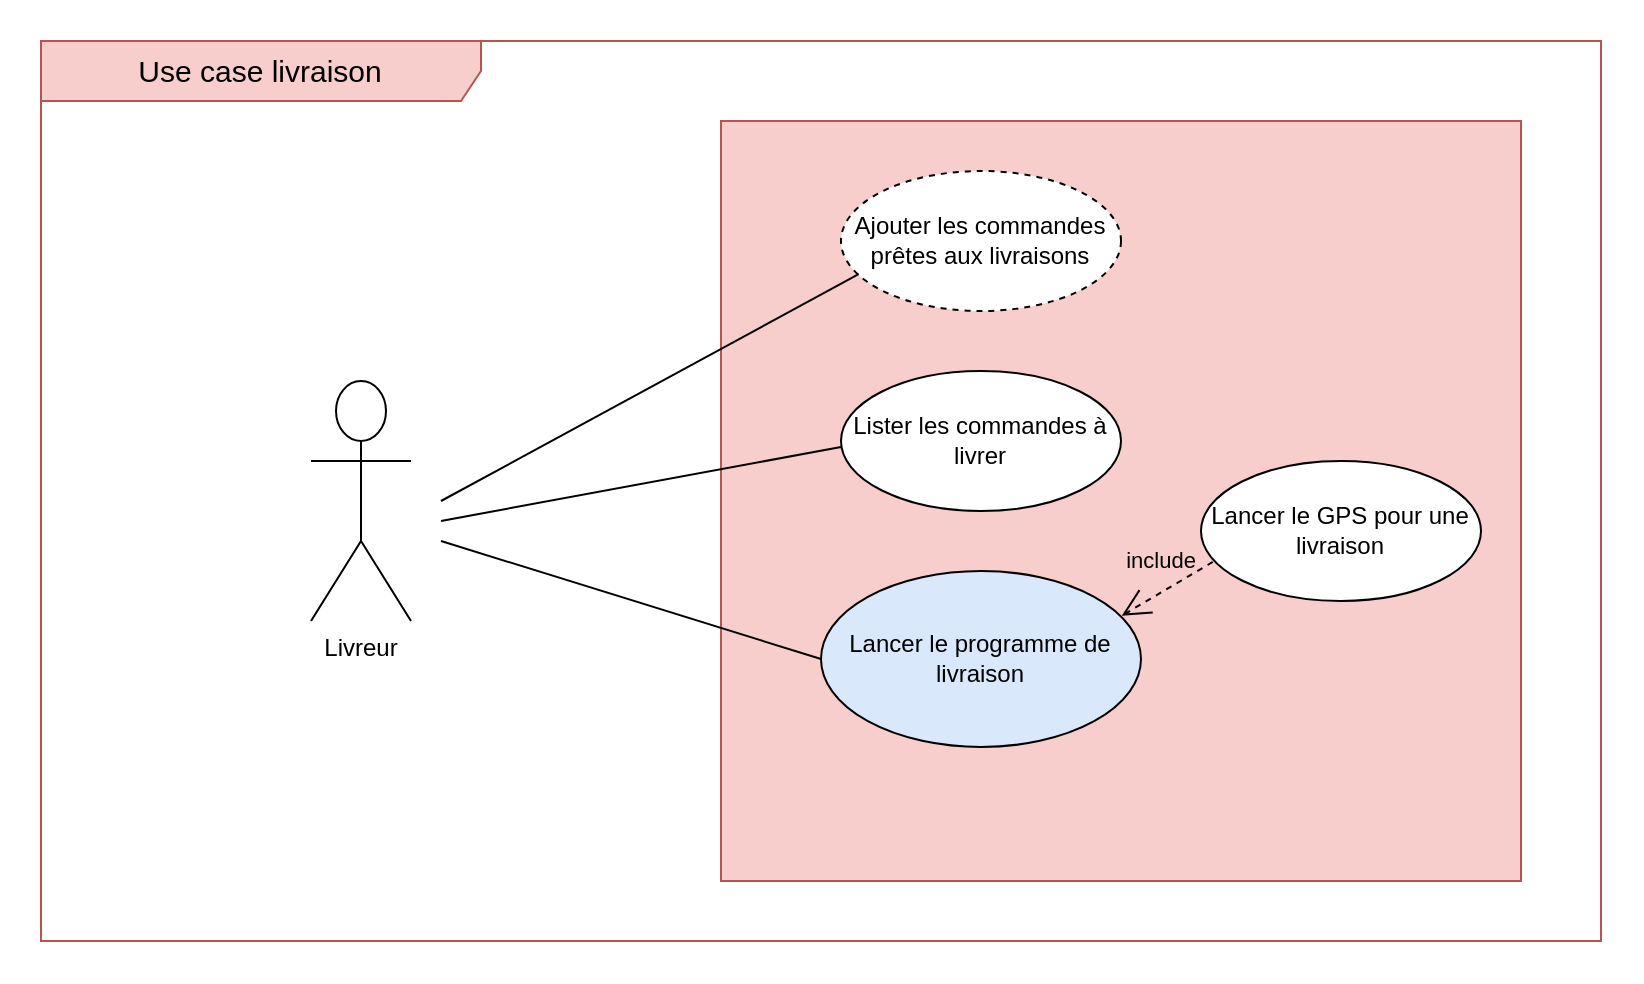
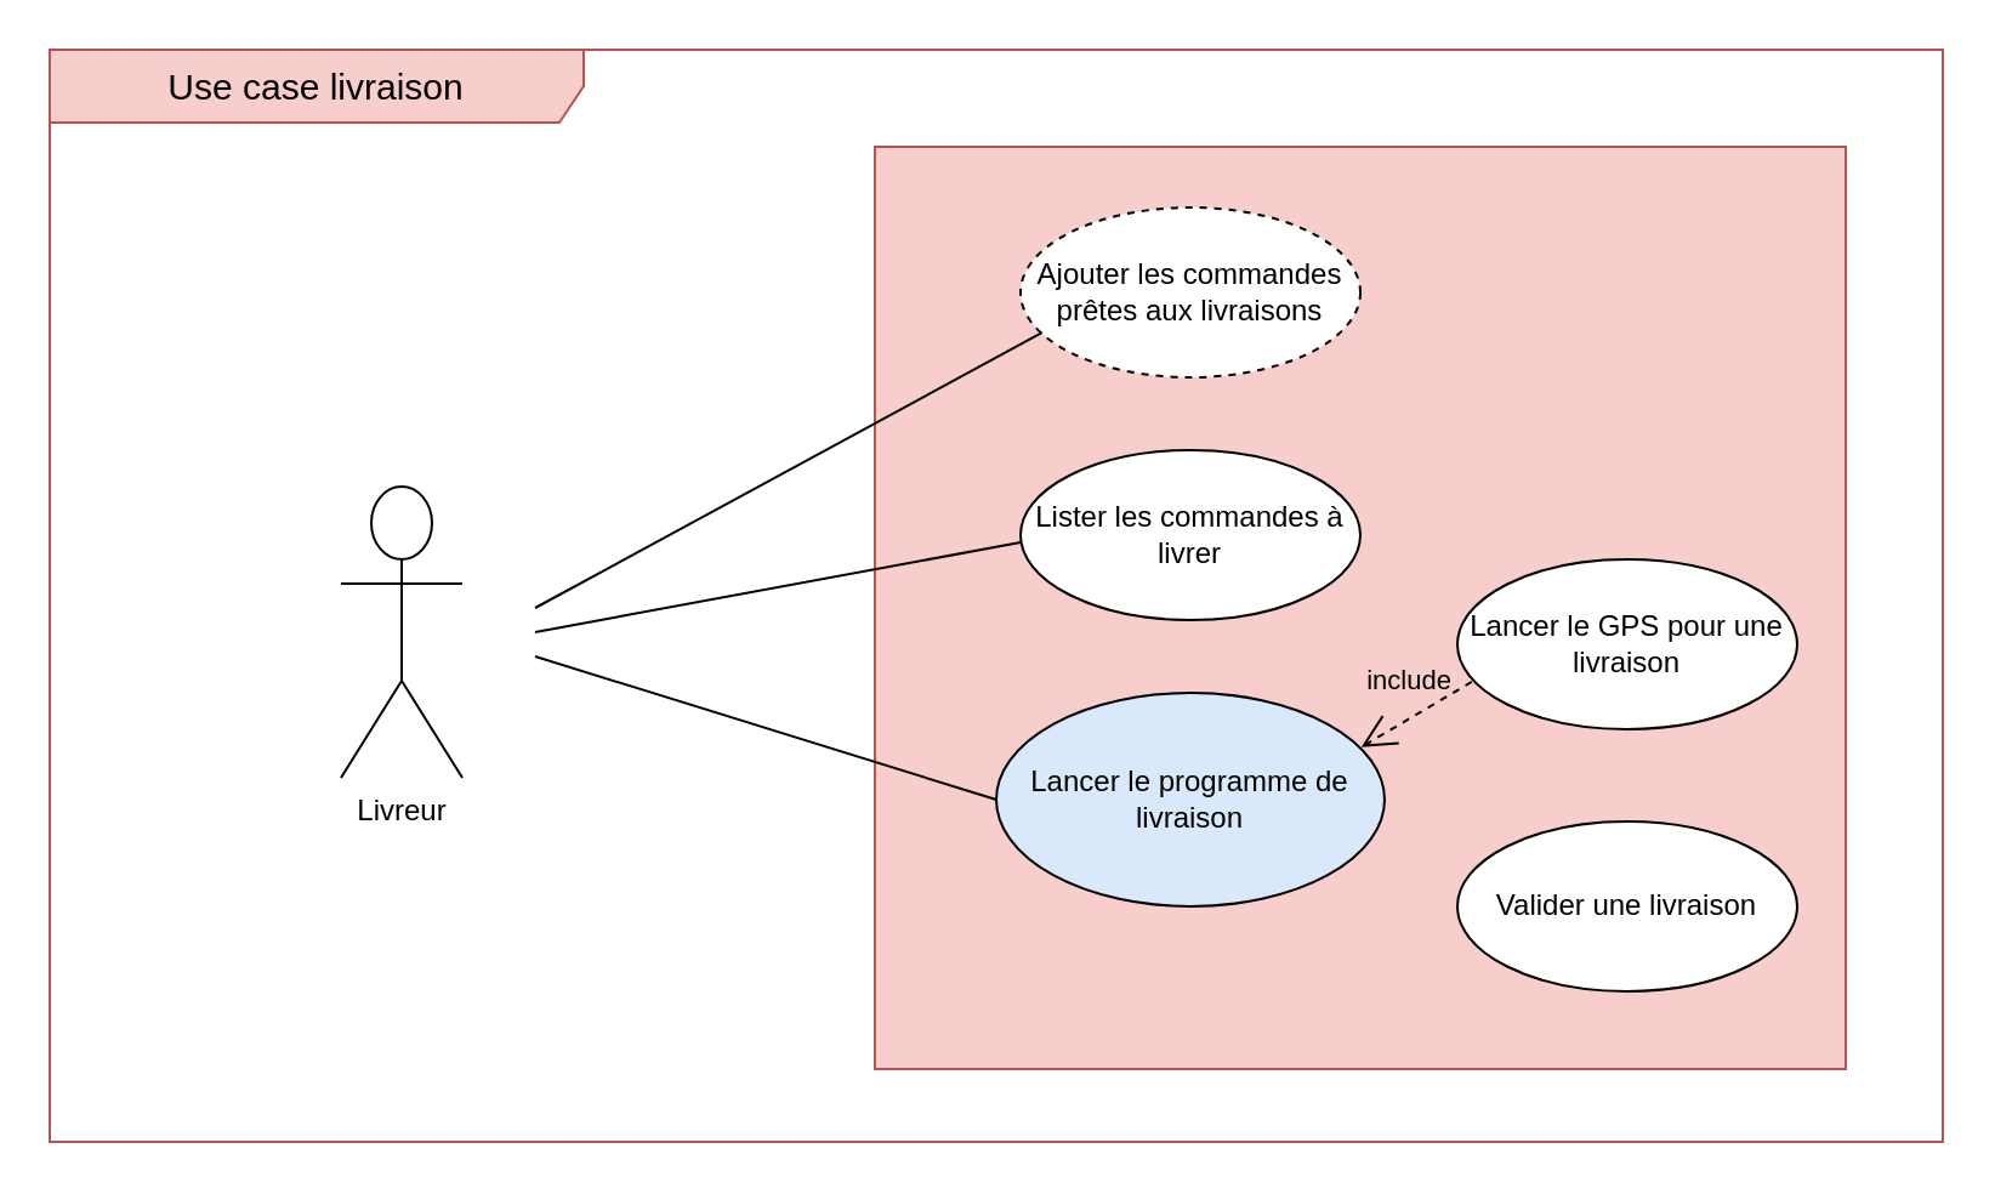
  <mxCell id="0" />
  <mxCell id="1" parent="0" />
  <mxCell id="2" value="&lt;font style=&quot;font-size: 15px&quot;&gt;Use case livraison&lt;/font&gt;" style="shape=umlFrame;whiteSpace=wrap;html=1;fillColor=#f8cecc;strokeColor=#b85450;width=220;height=30;" vertex="1" parent="1"><mxGeometry x="20" y="20" width="780" height="450" as="geometry" /></mxCell>
  <mxCell id="3" value="" style="rounded=0;whiteSpace=wrap;html=1;fillColor=#f8cecc;strokeColor=#b85450;" vertex="1" parent="1"><mxGeometry x="360" y="60" width="400" height="380" as="geometry" /></mxCell>
- <mxCell id="4" value="Livreur" style="shape=umlActor;verticalLabelPosition=bottom;labelBackgroundColor=#ffffff;verticalAlign=top;html=1;outlineConnect=0;" vertex="1" parent="1"><mxGeometry x="155" y="190" width="50" height="120" as="geometry" /></mxCell>
+ <mxCell id="4" value="Livreur" style="shape=umlActor;verticalLabelPosition=bottom;labelBackgroundColor=#ffffff;verticalAlign=top;html=1;outlineConnect=0;" vertex="1" parent="1"><mxGeometry x="140" y="200" width="50" height="120" as="geometry" /></mxCell>
  <mxCell id="5" value="Ajouter les commandes prêtes aux livraisons" style="ellipse;whiteSpace=wrap;html=1;dashed=1;" vertex="1" parent="1"><mxGeometry x="420" y="85" width="140" height="70" as="geometry" /></mxCell>
  <mxCell id="6" value="Lancer le programme de livraison" style="ellipse;whiteSpace=wrap;html=1;fillColor=#dae8fc;" vertex="1" parent="1"><mxGeometry x="410" y="285" width="160" height="88" as="geometry" /></mxCell>
  <mxCell id="7" value="Lancer le GPS pour une livraison" style="ellipse;whiteSpace=wrap;html=1;" vertex="1" parent="1"><mxGeometry x="600" y="230" width="140" height="70" as="geometry" /></mxCell>
+ <mxCell id="8" value="Valider une livraison" style="ellipse;whiteSpace=wrap;html=1;" vertex="1" parent="1"><mxGeometry x="600" y="338" width="140" height="70" as="geometry" /></mxCell>
  <mxCell id="9" value="Lister les commandes à livrer" style="ellipse;whiteSpace=wrap;html=1;" vertex="1" parent="1"><mxGeometry x="420" y="185" width="140" height="70" as="geometry" /></mxCell>
  <mxCell id="10" value="" style="endArrow=none;html=1;entryX=0.063;entryY=0.737;entryDx=0;entryDy=0;entryPerimeter=0;" edge="1" parent="1" target="5"><mxGeometry width="50" height="50" relative="1" as="geometry"><mxPoint x="220" y="250" as="sourcePoint" /><mxPoint x="270" y="200" as="targetPoint" /></mxGeometry></mxCell>
  <mxCell id="11" value="" style="endArrow=none;html=1;" edge="1" parent="1"><mxGeometry width="50" height="50" relative="1" as="geometry"><mxPoint x="220" y="260" as="sourcePoint" /><mxPoint x="420" y="223" as="targetPoint" /></mxGeometry></mxCell>
  <mxCell id="12" value="" style="endArrow=none;html=1;entryX=0;entryY=0.5;entryDx=0;entryDy=0;" edge="1" parent="1" target="6"><mxGeometry width="50" height="50" relative="1" as="geometry"><mxPoint x="220" y="270" as="sourcePoint" /><mxPoint x="270" y="220" as="targetPoint" /></mxGeometry></mxCell>
  <mxCell id="13" value="include" style="endArrow=open;endSize=12;dashed=1;html=1;entryX=0.94;entryY=0.254;entryDx=0;entryDy=0;entryPerimeter=0;exitX=0.042;exitY=0.721;exitDx=0;exitDy=0;exitPerimeter=0;labelBackgroundColor=none;" edge="1" parent="1" source="7" target="6"><mxGeometry x="-0.157" y="-13" width="160" relative="1" as="geometry"><mxPoint x="600" y="270" as="sourcePoint" /><mxPoint x="760" y="270" as="targetPoint" /><mxPoint as="offset" /></mxGeometry></mxCell>
